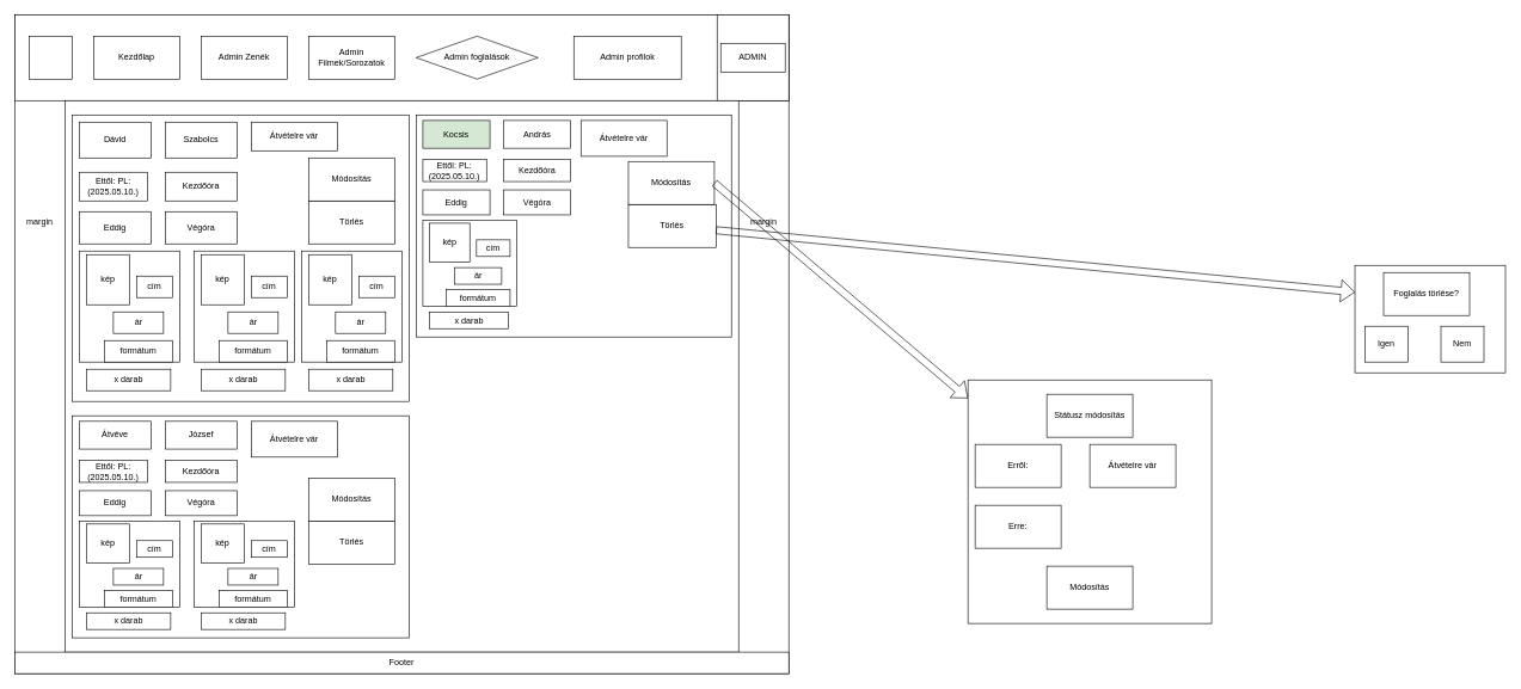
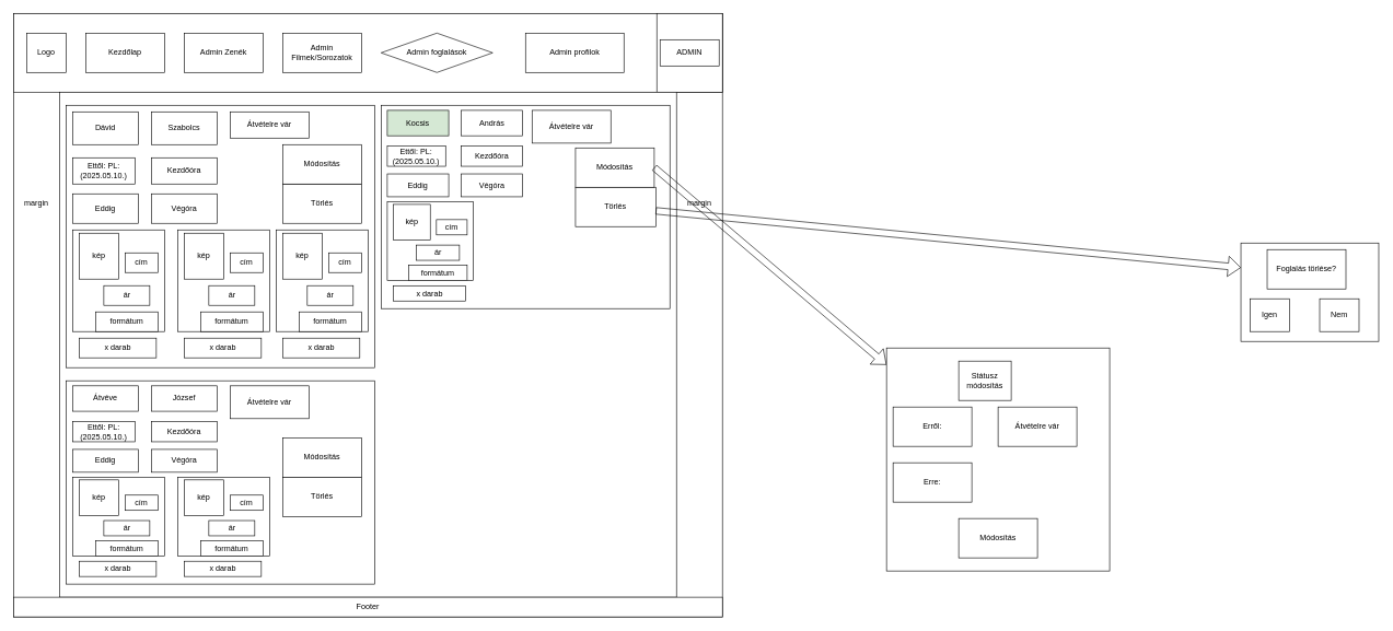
  <mxCell id="0" />
  <mxCell id="1" parent="0" />
  <mxCell id="2" value="" style="rounded=0;whiteSpace=wrap;html=1;" vertex="1" parent="1"><mxGeometry x="20" y="20" width="1080" height="920" as="geometry" /></mxCell>
  <mxCell id="3" value="" style="rounded=0;whiteSpace=wrap;html=1;" vertex="1" parent="1"><mxGeometry x="20" y="20" width="1080" height="120" as="geometry" /></mxCell>
  <mxCell id="4" value="" style="rounded=0;whiteSpace=wrap;html=1;" vertex="1" parent="1"><mxGeometry x="1000" y="20" width="100" height="120" as="geometry" /></mxCell>
  <mxCell id="5" value="" style="rounded=0;whiteSpace=wrap;html=1;" vertex="1" parent="1"><mxGeometry x="130" y="50" width="120" height="60" as="geometry" /></mxCell>
  <mxCell id="6" value="" style="rounded=0;whiteSpace=wrap;html=1;" vertex="1" parent="1"><mxGeometry x="280" y="50" width="120" height="60" as="geometry" /></mxCell>
  <mxCell id="7" value="" style="rounded=0;whiteSpace=wrap;html=1;" vertex="1" parent="1"><mxGeometry x="430" y="50" width="120" height="60" as="geometry" /></mxCell>
  <mxCell id="8" value="" style="rounded=0;whiteSpace=wrap;html=1;" vertex="1" parent="1"><mxGeometry x="90" y="140" width="940" height="770" as="geometry" /></mxCell>
  <mxCell id="9" value="Kezdőlap" style="text;html=1;align=center;verticalAlign=middle;whiteSpace=wrap;rounded=0;" vertex="1" parent="1"><mxGeometry x="130" y="50" width="120" height="60" as="geometry" /></mxCell>
  <mxCell id="10" value="" style="rounded=0;whiteSpace=wrap;html=1;" vertex="1" parent="1"><mxGeometry x="40" y="50" width="60" height="60" as="geometry" /></mxCell>
+ <mxCell id="11" value="&lt;div&gt;Logo&lt;/div&gt;" style="text;html=1;align=center;verticalAlign=middle;whiteSpace=wrap;rounded=0;" vertex="1" parent="1"><mxGeometry x="40" y="50" width="60" height="60" as="geometry" /></mxCell>
  <mxCell id="12" value="Admin Zenék" style="text;html=1;align=center;verticalAlign=middle;whiteSpace=wrap;rounded=0;" vertex="1" parent="1"><mxGeometry x="280" y="50" width="120" height="60" as="geometry" /></mxCell>
  <mxCell id="13" value="Admin Filmek/Sorozatok" style="text;html=1;align=center;verticalAlign=middle;whiteSpace=wrap;rounded=0;" vertex="1" parent="1"><mxGeometry x="430" y="50" width="120" height="60" as="geometry" /></mxCell>
  <mxCell id="14" value="margin" style="text;html=1;align=center;verticalAlign=middle;whiteSpace=wrap;rounded=0;" vertex="1" parent="1"><mxGeometry x="20" y="140" width="70" height="340" as="geometry" /></mxCell>
  <mxCell id="15" value="margin" style="text;html=1;align=center;verticalAlign=middle;whiteSpace=wrap;rounded=0;" vertex="1" parent="1"><mxGeometry x="1030" y="140" width="70" height="340" as="geometry" /></mxCell>
  <mxCell id="16" value="ADMIN" style="rounded=0;whiteSpace=wrap;html=1;" vertex="1" parent="1"><mxGeometry x="1005" y="60" width="90" height="40" as="geometry" /></mxCell>
  <mxCell id="17" value="Admin profilok" style="rounded=0;whiteSpace=wrap;html=1;" vertex="1" parent="1"><mxGeometry x="800" y="50" width="150" height="60" as="geometry" /></mxCell>
  <mxCell id="18" value="Admin foglalások" style="rhombus;whiteSpace=wrap;html=1;" vertex="1" parent="1"><mxGeometry x="580" y="50" width="170" height="60" as="geometry" /></mxCell>
  <mxCell id="19" value="" style="group" vertex="1" connectable="0" parent="1"><mxGeometry x="100" y="160" width="470" height="400" as="geometry" /></mxCell>
  <mxCell id="20" value="" style="rounded=0;whiteSpace=wrap;html=1;" vertex="1" parent="19"><mxGeometry width="470" height="400" as="geometry" /></mxCell>
  <mxCell id="21" value="Dávid" style="rounded=0;whiteSpace=wrap;html=1;" vertex="1" parent="19"><mxGeometry x="10" y="10" width="100" height="50" as="geometry" /></mxCell>
  <mxCell id="22" value="Szabolcs" style="rounded=0;whiteSpace=wrap;html=1;" vertex="1" parent="19"><mxGeometry x="130" y="10" width="100" height="50" as="geometry" /></mxCell>
  <mxCell id="23" value="Ettől: PL: (2025.05.10.)" style="rounded=0;whiteSpace=wrap;html=1;" vertex="1" parent="19"><mxGeometry x="10" y="80" width="95" height="40" as="geometry" /></mxCell>
  <mxCell id="24" value="Kezdőóra" style="rounded=0;whiteSpace=wrap;html=1;" vertex="1" parent="19"><mxGeometry x="130" y="80" width="100" height="40" as="geometry" /></mxCell>
  <mxCell id="25" value="Eddig" style="rounded=0;whiteSpace=wrap;html=1;" vertex="1" parent="19"><mxGeometry x="10" y="135" width="100" height="45" as="geometry" /></mxCell>
  <mxCell id="26" value="Végóra" style="rounded=0;whiteSpace=wrap;html=1;" vertex="1" parent="19"><mxGeometry x="130" y="135" width="100" height="45" as="geometry" /></mxCell>
  <mxCell id="27" value="" style="group" vertex="1" connectable="0" parent="19"><mxGeometry x="10" y="190" width="140" height="195" as="geometry" /></mxCell>
  <mxCell id="28" value="" style="rounded=0;whiteSpace=wrap;html=1;" vertex="1" parent="27"><mxGeometry width="140" height="155" as="geometry" /></mxCell>
  <mxCell id="29" value="kép" style="rounded=0;whiteSpace=wrap;html=1;" vertex="1" parent="27"><mxGeometry x="10" y="5" width="60" height="70" as="geometry" /></mxCell>
  <mxCell id="30" value="cím" style="rounded=0;whiteSpace=wrap;html=1;" vertex="1" parent="27"><mxGeometry x="80" y="35" width="50" height="30" as="geometry" /></mxCell>
  <mxCell id="31" value="ár" style="rounded=0;whiteSpace=wrap;html=1;" vertex="1" parent="27"><mxGeometry x="47.5" y="85" width="70" height="30" as="geometry" /></mxCell>
  <mxCell id="32" value="formátum" style="rounded=0;whiteSpace=wrap;html=1;" vertex="1" parent="27"><mxGeometry x="35" y="125" width="95" height="30" as="geometry" /></mxCell>
  <mxCell id="33" value="x darab" style="rounded=0;whiteSpace=wrap;html=1;" vertex="1" parent="27"><mxGeometry x="10" y="165" width="117.5" height="30" as="geometry" /></mxCell>
  <mxCell id="34" value="" style="group" vertex="1" connectable="0" parent="19"><mxGeometry x="170" y="190" width="140" height="195" as="geometry" /></mxCell>
  <mxCell id="35" value="" style="rounded=0;whiteSpace=wrap;html=1;" vertex="1" parent="34"><mxGeometry width="140" height="155" as="geometry" /></mxCell>
  <mxCell id="36" value="kép" style="rounded=0;whiteSpace=wrap;html=1;" vertex="1" parent="34"><mxGeometry x="10" y="5" width="60" height="70" as="geometry" /></mxCell>
  <mxCell id="37" value="cím" style="rounded=0;whiteSpace=wrap;html=1;" vertex="1" parent="34"><mxGeometry x="80" y="35" width="50" height="30" as="geometry" /></mxCell>
  <mxCell id="38" value="ár" style="rounded=0;whiteSpace=wrap;html=1;" vertex="1" parent="34"><mxGeometry x="47.5" y="85" width="70" height="30" as="geometry" /></mxCell>
  <mxCell id="39" value="formátum" style="rounded=0;whiteSpace=wrap;html=1;" vertex="1" parent="34"><mxGeometry x="35" y="125" width="95" height="30" as="geometry" /></mxCell>
  <mxCell id="40" value="x darab" style="rounded=0;whiteSpace=wrap;html=1;" vertex="1" parent="34"><mxGeometry x="10" y="165" width="117.5" height="30" as="geometry" /></mxCell>
  <mxCell id="41" value="" style="group" vertex="1" connectable="0" parent="19"><mxGeometry x="320" y="190" width="140" height="195" as="geometry" /></mxCell>
  <mxCell id="42" value="" style="rounded=0;whiteSpace=wrap;html=1;" vertex="1" parent="41"><mxGeometry width="140" height="155" as="geometry" /></mxCell>
  <mxCell id="43" value="kép" style="rounded=0;whiteSpace=wrap;html=1;" vertex="1" parent="41"><mxGeometry x="10" y="5" width="60" height="70" as="geometry" /></mxCell>
  <mxCell id="44" value="cím" style="rounded=0;whiteSpace=wrap;html=1;" vertex="1" parent="41"><mxGeometry x="80" y="35" width="50" height="30" as="geometry" /></mxCell>
  <mxCell id="45" value="ár" style="rounded=0;whiteSpace=wrap;html=1;" vertex="1" parent="41"><mxGeometry x="47.5" y="85" width="70" height="30" as="geometry" /></mxCell>
  <mxCell id="46" value="formátum" style="rounded=0;whiteSpace=wrap;html=1;" vertex="1" parent="41"><mxGeometry x="35" y="125" width="95" height="30" as="geometry" /></mxCell>
  <mxCell id="47" value="x darab" style="rounded=0;whiteSpace=wrap;html=1;" vertex="1" parent="41"><mxGeometry x="10" y="165" width="117.5" height="30" as="geometry" /></mxCell>
  <mxCell id="48" value="Törlés" style="rounded=0;whiteSpace=wrap;html=1;" vertex="1" parent="19"><mxGeometry x="330" y="120" width="120" height="60" as="geometry" /></mxCell>
  <mxCell id="49" value="Átvételre vár" style="rounded=0;whiteSpace=wrap;html=1;" vertex="1" parent="19"><mxGeometry x="250" y="10" width="120" height="40" as="geometry" /></mxCell>
  <mxCell id="50" value="Módosítás" style="rounded=0;whiteSpace=wrap;html=1;" vertex="1" parent="19"><mxGeometry x="330" y="60" width="120" height="60" as="geometry" /></mxCell>
  <mxCell id="51" value="" style="group" vertex="1" connectable="0" parent="1"><mxGeometry x="100" y="580" width="470" height="310" as="geometry" /></mxCell>
  <mxCell id="52" value="" style="rounded=0;whiteSpace=wrap;html=1;" vertex="1" parent="51"><mxGeometry width="470.0" height="310" as="geometry" /></mxCell>
  <mxCell id="53" value="Átvéve" style="rounded=0;whiteSpace=wrap;html=1;" vertex="1" parent="51"><mxGeometry x="10.0" y="7.75" width="100.0" height="38.75" as="geometry" /></mxCell>
  <mxCell id="54" value="József" style="rounded=0;whiteSpace=wrap;html=1;" vertex="1" parent="51"><mxGeometry x="130.0" y="7.75" width="100.0" height="38.75" as="geometry" /></mxCell>
  <mxCell id="55" value="Ettől: PL: (2025.05.10.)" style="rounded=0;whiteSpace=wrap;html=1;" vertex="1" parent="51"><mxGeometry x="10.0" y="62" width="95" height="31" as="geometry" /></mxCell>
  <mxCell id="56" value="Kezdőóra" style="rounded=0;whiteSpace=wrap;html=1;" vertex="1" parent="51"><mxGeometry x="130.0" y="62" width="100.0" height="31" as="geometry" /></mxCell>
  <mxCell id="57" value="Eddig" style="rounded=0;whiteSpace=wrap;html=1;" vertex="1" parent="51"><mxGeometry x="10.0" y="104.625" width="100.0" height="34.875" as="geometry" /></mxCell>
  <mxCell id="58" value="Végóra" style="rounded=0;whiteSpace=wrap;html=1;" vertex="1" parent="51"><mxGeometry x="130.0" y="104.625" width="100.0" height="34.875" as="geometry" /></mxCell>
  <mxCell id="59" value="" style="group" vertex="1" connectable="0" parent="51"><mxGeometry x="10.0" y="147.25" width="140.0" height="151.125" as="geometry" /></mxCell>
  <mxCell id="60" value="" style="rounded=0;whiteSpace=wrap;html=1;" vertex="1" parent="59"><mxGeometry width="140.0" height="120.125" as="geometry" /></mxCell>
  <mxCell id="61" value="kép" style="rounded=0;whiteSpace=wrap;html=1;" vertex="1" parent="59"><mxGeometry x="10.0" y="3.875" width="60.0" height="54.25" as="geometry" /></mxCell>
  <mxCell id="62" value="cím" style="rounded=0;whiteSpace=wrap;html=1;" vertex="1" parent="59"><mxGeometry x="80.0" y="27.125" width="50" height="23.25" as="geometry" /></mxCell>
  <mxCell id="63" value="ár" style="rounded=0;whiteSpace=wrap;html=1;" vertex="1" parent="59"><mxGeometry x="47.5" y="65.875" width="70.0" height="23.25" as="geometry" /></mxCell>
  <mxCell id="64" value="formátum" style="rounded=0;whiteSpace=wrap;html=1;" vertex="1" parent="59"><mxGeometry x="35.0" y="96.875" width="95.0" height="23.25" as="geometry" /></mxCell>
  <mxCell id="65" value="x darab" style="rounded=0;whiteSpace=wrap;html=1;" vertex="1" parent="59"><mxGeometry x="10.0" y="127.875" width="117.5" height="23.25" as="geometry" /></mxCell>
  <mxCell id="66" value="" style="group" vertex="1" connectable="0" parent="51"><mxGeometry x="170.0" y="147.25" width="140.0" height="151.125" as="geometry" /></mxCell>
  <mxCell id="67" value="" style="rounded=0;whiteSpace=wrap;html=1;" vertex="1" parent="66"><mxGeometry width="140.0" height="120.125" as="geometry" /></mxCell>
  <mxCell id="68" value="kép" style="rounded=0;whiteSpace=wrap;html=1;" vertex="1" parent="66"><mxGeometry x="10.0" y="3.875" width="60.0" height="54.25" as="geometry" /></mxCell>
  <mxCell id="69" value="cím" style="rounded=0;whiteSpace=wrap;html=1;" vertex="1" parent="66"><mxGeometry x="80.0" y="27.125" width="50" height="23.25" as="geometry" /></mxCell>
  <mxCell id="70" value="ár" style="rounded=0;whiteSpace=wrap;html=1;" vertex="1" parent="66"><mxGeometry x="47.5" y="65.875" width="70.0" height="23.25" as="geometry" /></mxCell>
  <mxCell id="71" value="formátum" style="rounded=0;whiteSpace=wrap;html=1;" vertex="1" parent="66"><mxGeometry x="35.0" y="96.875" width="95.0" height="23.25" as="geometry" /></mxCell>
  <mxCell id="72" value="x darab" style="rounded=0;whiteSpace=wrap;html=1;" vertex="1" parent="66"><mxGeometry x="10.0" y="127.875" width="117.5" height="23.25" as="geometry" /></mxCell>
  <mxCell id="73" value="Átvételre vár" style="rounded=0;whiteSpace=wrap;html=1;" vertex="1" parent="51"><mxGeometry x="250" y="7.75" width="120" height="50" as="geometry" /></mxCell>
  <mxCell id="74" value="Módosítás" style="rounded=0;whiteSpace=wrap;html=1;" vertex="1" parent="51"><mxGeometry x="330" y="87.25" width="120" height="60" as="geometry" /></mxCell>
  <mxCell id="75" value="Törlés" style="rounded=0;whiteSpace=wrap;html=1;" vertex="1" parent="51"><mxGeometry x="330" y="147.25" width="120" height="60" as="geometry" /></mxCell>
  <mxCell id="76" value="" style="group" vertex="1" connectable="0" parent="1"><mxGeometry x="580" y="160" width="440" height="310" as="geometry" /></mxCell>
  <mxCell id="77" value="" style="rounded=0;whiteSpace=wrap;html=1;" vertex="1" parent="76"><mxGeometry width="440.0" height="310" as="geometry" /></mxCell>
  <mxCell id="78" value="Kocsis" style="rounded=0;whiteSpace=wrap;html=1;fillColor=#d5e8d4;" vertex="1" parent="76"><mxGeometry x="9.362" y="7.75" width="93.617" height="38.75" as="geometry" /></mxCell>
  <mxCell id="79" value="András" style="rounded=0;whiteSpace=wrap;html=1;" vertex="1" parent="76"><mxGeometry x="121.702" y="7.75" width="93.617" height="38.75" as="geometry" /></mxCell>
  <mxCell id="80" value="Ettől: PL: (2025.05.10.)" style="rounded=0;whiteSpace=wrap;html=1;" vertex="1" parent="76"><mxGeometry x="9.362" y="62" width="88.936" height="31" as="geometry" /></mxCell>
  <mxCell id="81" value="Kezdőóra" style="rounded=0;whiteSpace=wrap;html=1;" vertex="1" parent="76"><mxGeometry x="121.702" y="62" width="93.617" height="31" as="geometry" /></mxCell>
  <mxCell id="82" value="Eddig" style="rounded=0;whiteSpace=wrap;html=1;" vertex="1" parent="76"><mxGeometry x="9.362" y="104.625" width="93.617" height="34.875" as="geometry" /></mxCell>
  <mxCell id="83" value="Végóra" style="rounded=0;whiteSpace=wrap;html=1;" vertex="1" parent="76"><mxGeometry x="121.702" y="104.625" width="93.617" height="34.875" as="geometry" /></mxCell>
  <mxCell id="84" value="" style="group" vertex="1" connectable="0" parent="76"><mxGeometry x="9.362" y="147.25" width="131.064" height="151.125" as="geometry" /></mxCell>
  <mxCell id="85" value="" style="rounded=0;whiteSpace=wrap;html=1;" vertex="1" parent="84"><mxGeometry width="131.064" height="120.125" as="geometry" /></mxCell>
  <mxCell id="86" value="kép" style="rounded=0;whiteSpace=wrap;html=1;" vertex="1" parent="84"><mxGeometry x="9.362" y="3.875" width="56.17" height="54.25" as="geometry" /></mxCell>
  <mxCell id="87" value="cím" style="rounded=0;whiteSpace=wrap;html=1;" vertex="1" parent="84"><mxGeometry x="74.894" y="27.125" width="46.809" height="23.25" as="geometry" /></mxCell>
  <mxCell id="88" value="ár" style="rounded=0;whiteSpace=wrap;html=1;" vertex="1" parent="84"><mxGeometry x="44.468" y="65.875" width="65.532" height="23.25" as="geometry" /></mxCell>
  <mxCell id="89" value="formátum" style="rounded=0;whiteSpace=wrap;html=1;" vertex="1" parent="84"><mxGeometry x="32.766" y="96.875" width="88.936" height="23.25" as="geometry" /></mxCell>
  <mxCell id="90" value="x darab" style="rounded=0;whiteSpace=wrap;html=1;" vertex="1" parent="84"><mxGeometry x="9.362" y="127.875" width="110" height="23.25" as="geometry" /></mxCell>
  <mxCell id="91" value="Törlés" style="rounded=0;whiteSpace=wrap;html=1;" vertex="1" parent="76"><mxGeometry x="296.17" y="125" width="122.34" height="60" as="geometry" /></mxCell>
  <mxCell id="92" value="Átvételre vár" style="rounded=0;whiteSpace=wrap;html=1;" vertex="1" parent="76"><mxGeometry x="230" y="7.75" width="120" height="50" as="geometry" /></mxCell>
  <mxCell id="93" value="Módosítás" style="rounded=0;whiteSpace=wrap;html=1;" vertex="1" parent="76"><mxGeometry x="296.17" y="65" width="120" height="60" as="geometry" /></mxCell>
  <mxCell id="94" value="Footer" style="rounded=0;whiteSpace=wrap;html=1;" vertex="1" parent="1"><mxGeometry x="20" y="910" width="1080" height="30" as="geometry" /></mxCell>
  <mxCell id="95" value="" style="shape=flexArrow;endArrow=classic;html=1;rounded=0;exitX=1;exitY=0.5;exitDx=0;exitDy=0;" edge="1" parent="1" source="93" target="96"><mxGeometry width="50" height="50" relative="1" as="geometry"><mxPoint x="350" y="650" as="sourcePoint" /><mxPoint x="1410" y="560" as="targetPoint" /></mxGeometry></mxCell>
  <mxCell id="96" value="" style="rounded=0;whiteSpace=wrap;html=1;" vertex="1" parent="1"><mxGeometry x="1350" y="530" width="340" height="340" as="geometry" /></mxCell>
- <mxCell id="97" value="Státusz módosítás" style="rounded=0;whiteSpace=wrap;html=1;" vertex="1" parent="1"><mxGeometry x="1460" y="550" width="120" height="60" as="geometry" /></mxCell>
+ <mxCell id="97" value="Státusz módosítás" style="rounded=0;whiteSpace=wrap;html=1;" vertex="1" parent="1"><mxGeometry x="1460" y="550" width="80" height="60" as="geometry" /></mxCell>
  <mxCell id="98" value="Erről:" style="rounded=0;whiteSpace=wrap;html=1;" vertex="1" parent="1"><mxGeometry x="1360" y="620" width="120" height="60" as="geometry" /></mxCell>
  <mxCell id="99" value="Átvételre vár" style="rounded=0;whiteSpace=wrap;html=1;" vertex="1" parent="1"><mxGeometry x="1520" y="620" width="120" height="60" as="geometry" /></mxCell>
  <mxCell id="100" value="Erre:" style="rounded=0;whiteSpace=wrap;html=1;" vertex="1" parent="1"><mxGeometry x="1360" y="705" width="120" height="60" as="geometry" /></mxCell>
  <mxCell id="101" value="Módosítás" style="rounded=0;whiteSpace=wrap;html=1;" vertex="1" parent="1"><mxGeometry x="1460" y="790" width="120" height="60" as="geometry" /></mxCell>
  <mxCell id="102" value="" style="shape=flexArrow;endArrow=classic;html=1;rounded=0;entryX=0;entryY=0.25;entryDx=0;entryDy=0;" edge="1" parent="1" source="91" target="103"><mxGeometry width="50" height="50" relative="1" as="geometry"><mxPoint x="860" y="630" as="sourcePoint" /><mxPoint x="1810" y="390" as="targetPoint" /></mxGeometry></mxCell>
  <mxCell id="103" value="" style="rounded=0;whiteSpace=wrap;html=1;" vertex="1" parent="1"><mxGeometry x="1890" y="370" width="210" height="150" as="geometry" /></mxCell>
  <mxCell id="104" value="Foglalás törlése?" style="rounded=0;whiteSpace=wrap;html=1;" vertex="1" parent="1"><mxGeometry x="1930" y="380" width="120" height="60" as="geometry" /></mxCell>
  <mxCell id="105" value="Igen" style="rounded=0;whiteSpace=wrap;html=1;" vertex="1" parent="1"><mxGeometry x="1904" y="455" width="60" height="50" as="geometry" /></mxCell>
  <mxCell id="106" value="Nem" style="rounded=0;whiteSpace=wrap;html=1;" vertex="1" parent="1"><mxGeometry x="2010" y="455" width="60" height="50" as="geometry" /></mxCell>
